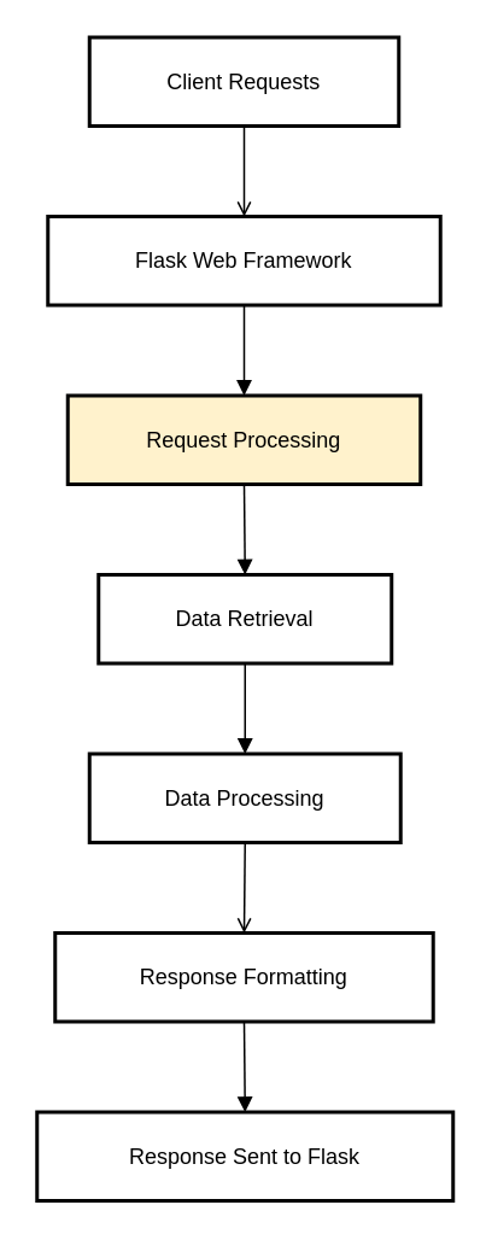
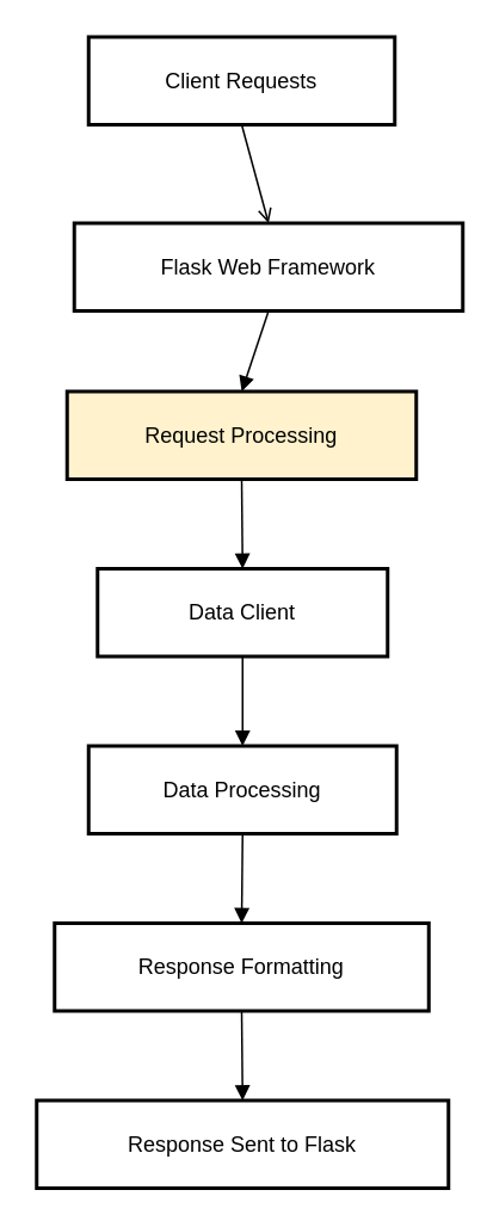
  <mxCell id="0" />
  <mxCell id="1" parent="0" />
  <mxCell id="2" value="Client Requests" style="whiteSpace=wrap;strokeWidth=2;" vertex="1" parent="1"><mxGeometry x="49" y="20" width="171" height="49" as="geometry" /></mxCell>
- <mxCell id="3" value="Flask Web Framework" style="whiteSpace=wrap;strokeWidth=2;" vertex="1" parent="1"><mxGeometry x="26" y="119" width="217" height="49" as="geometry" /></mxCell>
+ <mxCell id="3" value="Flask Web Framework" style="whiteSpace=wrap;strokeWidth=2;" vertex="1" parent="1"><mxGeometry x="41" y="124" width="217" height="49" as="geometry" /></mxCell>
  <mxCell id="4" value="Request Processing" style="whiteSpace=wrap;strokeWidth=2;fillColor=#fff2cc;" vertex="1" parent="1"><mxGeometry x="37" y="218" width="195" height="49" as="geometry" /></mxCell>
- <mxCell id="5" value="Data Retrieval" style="whiteSpace=wrap;strokeWidth=2;" vertex="1" parent="1"><mxGeometry x="54" y="317" width="162" height="49" as="geometry" /></mxCell>
+ <mxCell id="5" value="Data Client" style="whiteSpace=wrap;strokeWidth=2;" vertex="1" parent="1"><mxGeometry x="54" y="317" width="162" height="49" as="geometry" /></mxCell>
  <mxCell id="6" value="Data Processing" style="whiteSpace=wrap;strokeWidth=2;" vertex="1" parent="1"><mxGeometry x="49" y="416" width="172" height="49" as="geometry" /></mxCell>
  <mxCell id="7" value="Response Formatting" style="whiteSpace=wrap;strokeWidth=2;" vertex="1" parent="1"><mxGeometry x="30" y="515" width="209" height="49" as="geometry" /></mxCell>
  <mxCell id="8" value="Response Sent to Flask" style="whiteSpace=wrap;strokeWidth=2;" vertex="1" parent="1"><mxGeometry x="20" y="614" width="230" height="49" as="geometry" /></mxCell>
  <mxCell id="9" value="" style="curved=1;startArrow=none;endArrow=open;exitX=0.5;exitY=1;entryX=0.5;entryY=0;" edge="1" parent="1" source="2" target="3"><mxGeometry relative="1" as="geometry"><Array as="points" /></mxGeometry></mxCell>
  <mxCell id="10" value="" style="curved=1;startArrow=none;endArrow=block;exitX=0.5;exitY=1;entryX=0.5;entryY=0;" edge="1" parent="1" source="3" target="4"><mxGeometry relative="1" as="geometry"><Array as="points" /></mxGeometry></mxCell>
  <mxCell id="11" value="" style="curved=1;startArrow=none;endArrow=block;exitX=0.5;exitY=1;entryX=0.5;entryY=0;" edge="1" parent="1" source="4" target="5"><mxGeometry relative="1" as="geometry"><Array as="points" /></mxGeometry></mxCell>
  <mxCell id="12" value="" style="curved=1;startArrow=none;endArrow=block;exitX=0.5;exitY=1;entryX=0.5;entryY=0;" edge="1" parent="1" source="5" target="6"><mxGeometry relative="1" as="geometry"><Array as="points" /></mxGeometry></mxCell>
- <mxCell id="13" value="" style="curved=1;startArrow=none;endArrow=open;exitX=0.5;exitY=1;entryX=0.5;entryY=0;" edge="1" parent="1" source="6" target="7"><mxGeometry relative="1" as="geometry"><Array as="points" /></mxGeometry></mxCell>
+ <mxCell id="13" value="" style="curved=1;startArrow=none;endArrow=block;exitX=0.5;exitY=1;entryX=0.5;entryY=0;" edge="1" parent="1" source="6" target="7"><mxGeometry relative="1" as="geometry"><Array as="points" /></mxGeometry></mxCell>
  <mxCell id="14" value="" style="curved=1;startArrow=none;endArrow=block;exitX=0.5;exitY=1;entryX=0.5;entryY=0;" edge="1" parent="1" source="7" target="8"><mxGeometry relative="1" as="geometry"><Array as="points" /></mxGeometry></mxCell>
